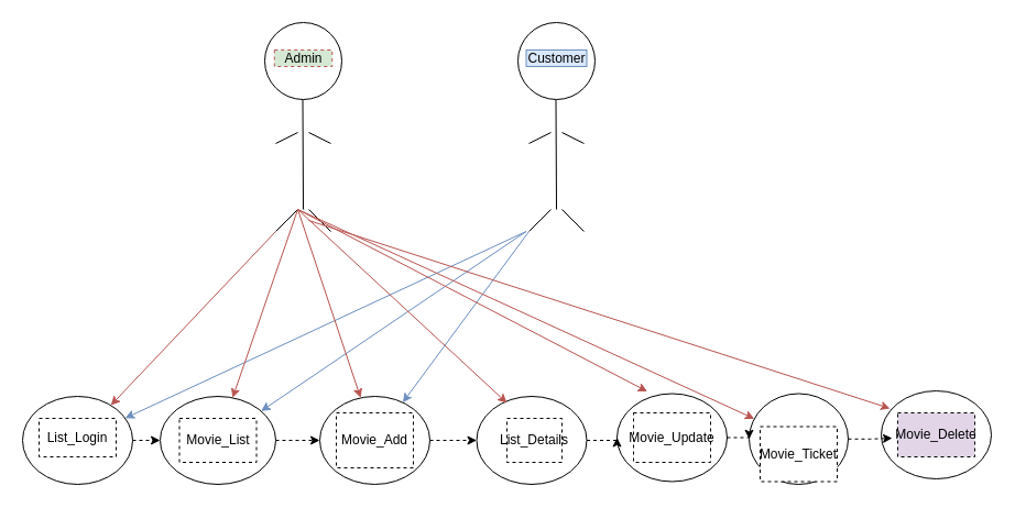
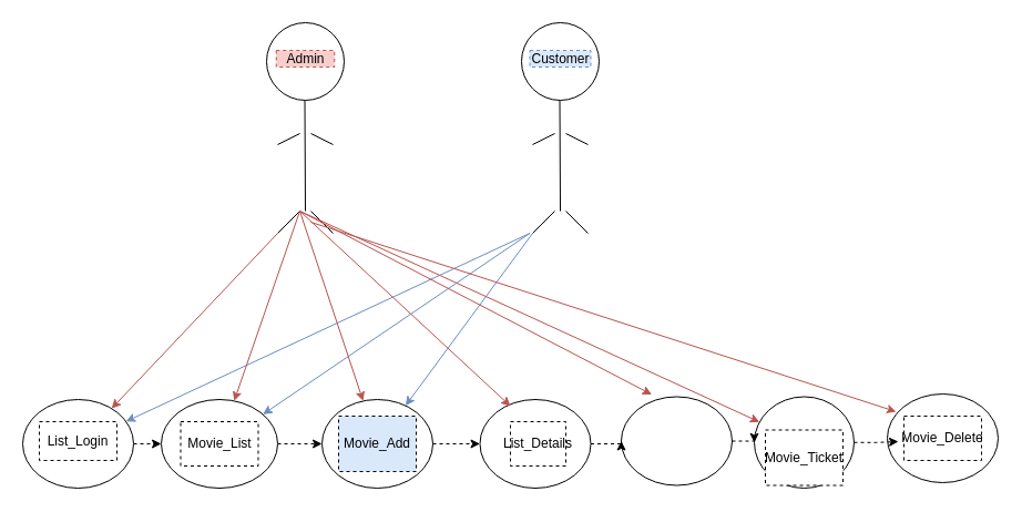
  <mxCell id="0" />
  <mxCell id="1" parent="0" />
  <mxCell id="2" value="" style="ellipse;whiteSpace=wrap;html=1;aspect=fixed;movable=0;resizable=0;rotatable=0;deletable=0;editable=0;locked=1;connectable=0;" vertex="1" parent="1"><mxGeometry x="240" y="20" width="70" height="70" as="geometry" /></mxCell>
  <mxCell id="3" value="" style="endArrow=none;html=1;rounded=0;movable=0;resizable=0;rotatable=0;deletable=0;editable=0;locked=1;connectable=0;" edge="1" parent="1"><mxGeometry width="50" height="50" relative="1" as="geometry"><mxPoint x="275" y="190" as="sourcePoint" /><mxPoint x="274.5" y="90" as="targetPoint" /></mxGeometry></mxCell>
  <mxCell id="4" value="" style="endArrow=none;html=1;rounded=0;movable=0;resizable=0;rotatable=0;deletable=0;editable=0;locked=1;connectable=0;" edge="1" parent="1"><mxGeometry width="50" height="50" relative="1" as="geometry"><mxPoint x="250" y="130" as="sourcePoint" /><mxPoint x="270" y="120" as="targetPoint" /></mxGeometry></mxCell>
  <mxCell id="5" value="" style="endArrow=none;html=1;rounded=0;movable=0;resizable=0;rotatable=0;deletable=0;editable=0;locked=1;connectable=0;" edge="1" parent="1"><mxGeometry width="50" height="50" relative="1" as="geometry"><mxPoint x="300" y="130" as="sourcePoint" /><mxPoint x="280" y="120" as="targetPoint" /></mxGeometry></mxCell>
  <mxCell id="6" value="" style="endArrow=none;html=1;rounded=0;movable=0;resizable=0;rotatable=0;deletable=0;editable=0;locked=1;connectable=0;" edge="1" parent="1"><mxGeometry width="50" height="50" relative="1" as="geometry"><mxPoint x="250" y="210" as="sourcePoint" /><mxPoint x="270" y="190" as="targetPoint" /></mxGeometry></mxCell>
  <mxCell id="7" value="" style="endArrow=none;html=1;rounded=0;movable=0;resizable=0;rotatable=0;deletable=0;editable=0;locked=1;connectable=0;" edge="1" parent="1"><mxGeometry width="50" height="50" relative="1" as="geometry"><mxPoint x="300" y="210" as="sourcePoint" /><mxPoint x="280" y="190" as="targetPoint" /></mxGeometry></mxCell>
  <mxCell id="8" value="" style="ellipse;whiteSpace=wrap;html=1;aspect=fixed;movable=0;resizable=0;rotatable=0;deletable=0;editable=0;locked=1;connectable=0;" vertex="1" parent="1"><mxGeometry x="470" y="20" width="70" height="70" as="geometry" /></mxCell>
  <mxCell id="9" value="" style="endArrow=none;html=1;rounded=0;movable=0;resizable=0;rotatable=0;deletable=0;editable=0;locked=1;connectable=0;" edge="1" parent="1"><mxGeometry width="50" height="50" relative="1" as="geometry"><mxPoint x="505" y="190" as="sourcePoint" /><mxPoint x="504.5" y="90" as="targetPoint" /></mxGeometry></mxCell>
  <mxCell id="10" value="" style="endArrow=none;html=1;rounded=0;movable=0;resizable=0;rotatable=0;deletable=0;editable=0;locked=1;connectable=0;" edge="1" parent="1"><mxGeometry width="50" height="50" relative="1" as="geometry"><mxPoint x="480" y="130" as="sourcePoint" /><mxPoint x="500" y="120" as="targetPoint" /></mxGeometry></mxCell>
  <mxCell id="11" value="" style="endArrow=none;html=1;rounded=0;movable=0;resizable=0;rotatable=0;deletable=0;editable=0;locked=1;connectable=0;" edge="1" parent="1"><mxGeometry width="50" height="50" relative="1" as="geometry"><mxPoint x="530" y="130" as="sourcePoint" /><mxPoint x="510" y="120" as="targetPoint" /></mxGeometry></mxCell>
  <mxCell id="12" value="" style="endArrow=none;html=1;rounded=0;movable=0;resizable=0;rotatable=0;deletable=0;editable=0;locked=1;connectable=0;" edge="1" parent="1"><mxGeometry width="50" height="50" relative="1" as="geometry"><mxPoint x="480" y="210" as="sourcePoint" /><mxPoint x="500" y="190" as="targetPoint" /></mxGeometry></mxCell>
  <mxCell id="13" value="" style="endArrow=none;html=1;rounded=0;movable=0;resizable=0;rotatable=0;deletable=0;editable=0;locked=1;connectable=0;" edge="1" parent="1"><mxGeometry width="50" height="50" relative="1" as="geometry"><mxPoint x="530" y="210" as="sourcePoint" /><mxPoint x="510" y="190" as="targetPoint" /></mxGeometry></mxCell>
  <mxCell id="14" value="" style="ellipse;whiteSpace=wrap;html=1;" vertex="1" parent="1"><mxGeometry x="680" y="357.5" width="90" height="82.5" as="geometry" /></mxCell>
  <mxCell id="15" style="edgeStyle=orthogonalEdgeStyle;rounded=0;orthogonalLoop=1;jettySize=auto;html=1;exitX=1;exitY=0.5;exitDx=0;exitDy=0;entryX=0;entryY=0.5;entryDx=0;entryDy=0;dashed=1;" edge="1" parent="1" source="16" target="14"><mxGeometry relative="1" as="geometry" /></mxCell>
  <mxCell id="16" value="" style="ellipse;whiteSpace=wrap;html=1;" vertex="1" parent="1"><mxGeometry x="560" y="357.5" width="100" height="80" as="geometry" /></mxCell>
  <mxCell id="17" style="edgeStyle=orthogonalEdgeStyle;rounded=0;orthogonalLoop=1;jettySize=auto;html=1;exitX=1;exitY=0.5;exitDx=0;exitDy=0;entryX=0;entryY=0.5;entryDx=0;entryDy=0;dashed=1;" edge="1" parent="1" source="18" target="16"><mxGeometry relative="1" as="geometry" /></mxCell>
  <mxCell id="18" value="" style="ellipse;whiteSpace=wrap;html=1;" vertex="1" parent="1"><mxGeometry x="432.5" y="360" width="100" height="80" as="geometry" /></mxCell>
  <mxCell id="19" style="edgeStyle=orthogonalEdgeStyle;rounded=0;orthogonalLoop=1;jettySize=auto;html=1;exitX=1;exitY=0.5;exitDx=0;exitDy=0;entryX=0;entryY=0.5;entryDx=0;entryDy=0;dashed=1;" edge="1" parent="1" source="20" target="18"><mxGeometry relative="1" as="geometry" /></mxCell>
  <mxCell id="20" value="" style="ellipse;whiteSpace=wrap;html=1;" vertex="1" parent="1"><mxGeometry x="290" y="360" width="100" height="80" as="geometry" /></mxCell>
  <mxCell id="21" style="edgeStyle=orthogonalEdgeStyle;rounded=0;orthogonalLoop=1;jettySize=auto;html=1;exitX=1;exitY=0.5;exitDx=0;exitDy=0;entryX=0;entryY=0.5;entryDx=0;entryDy=0;dashed=1;" edge="1" parent="1" source="22" target="20"><mxGeometry relative="1" as="geometry" /></mxCell>
  <mxCell id="22" value="" style="ellipse;whiteSpace=wrap;html=1;" vertex="1" parent="1"><mxGeometry x="145" y="360" width="105" height="80" as="geometry" /></mxCell>
  <mxCell id="23" style="edgeStyle=orthogonalEdgeStyle;rounded=0;orthogonalLoop=1;jettySize=auto;html=1;exitX=1;exitY=0.5;exitDx=0;exitDy=0;entryX=0;entryY=0.5;entryDx=0;entryDy=0;dashed=1;" edge="1" parent="1" source="24" target="22"><mxGeometry relative="1" as="geometry" /></mxCell>
  <mxCell id="24" value="" style="ellipse;whiteSpace=wrap;html=1;" vertex="1" parent="1"><mxGeometry y="360" width="100" height="80" as="geometry" x="20" /></mxCell>
- <mxCell id="25" value="Customer" style="rounded=0;whiteSpace=wrap;html=1;fillColor=#dae8fc;strokeColor=#6c8ebf;dashed=0;" vertex="1" parent="1"><mxGeometry x="477.5" y="45" width="55" height="15" as="geometry" /></mxCell>
- <mxCell id="26" value="Admin" style="rounded=0;whiteSpace=wrap;html=1;fillColor=#d5e8d4;strokeColor=#b85450;dashed=1;" vertex="1" parent="1"><mxGeometry x="248.75" y="45" width="52.5" height="15" as="geometry" /></mxCell>
+ <mxCell id="25" value="Customer" style="rounded=0;whiteSpace=wrap;html=1;fillColor=#dae8fc;strokeColor=#6c8ebf;dashed=1;" vertex="1" parent="1"><mxGeometry x="477.5" y="45" width="55" height="15" as="geometry" /></mxCell>
+ <mxCell id="26" value="Admin" style="rounded=0;whiteSpace=wrap;html=1;fillColor=#f8cecc;strokeColor=#b85450;dashed=1;" vertex="1" parent="1"><mxGeometry x="248.75" y="45" width="52.5" height="15" as="geometry" /></mxCell>
  <mxCell id="27" value="" style="endArrow=classic;html=1;rounded=0;fillColor=#dae8fc;strokeColor=#6c8ebf;" edge="1" parent="1" target="24"><mxGeometry width="50" height="50" relative="1" as="geometry"><mxPoint x="477.5" y="210" as="sourcePoint" /><mxPoint x="497.5" y="290" as="targetPoint" /></mxGeometry></mxCell>
  <mxCell id="28" value="" style="endArrow=classic;html=1;rounded=0;fillColor=#dae8fc;strokeColor=#6c8ebf;" edge="1" parent="1" target="22"><mxGeometry width="50" height="50" relative="1" as="geometry"><mxPoint x="477.5" y="210" as="sourcePoint" /><mxPoint x="397.5" y="260" as="targetPoint" /></mxGeometry></mxCell>
  <mxCell id="29" value="" style="endArrow=classic;html=1;rounded=0;fillColor=#dae8fc;strokeColor=#6c8ebf;" edge="1" parent="1" target="20"><mxGeometry width="50" height="50" relative="1" as="geometry"><mxPoint x="480" y="210" as="sourcePoint" /><mxPoint x="400" y="330" as="targetPoint" /></mxGeometry></mxCell>
  <mxCell id="30" value="" style="endArrow=classic;html=1;rounded=0;fillColor=#f8cecc;strokeColor=#b85450;" edge="1" parent="1" target="24"><mxGeometry width="50" height="50" relative="1" as="geometry"><mxPoint x="250" y="210" as="sourcePoint" /><mxPoint x="470" y="120" as="targetPoint" /></mxGeometry></mxCell>
  <mxCell id="31" value="" style="endArrow=classic;html=1;rounded=0;fillColor=#f8cecc;strokeColor=#b85450;" edge="1" parent="1" target="22"><mxGeometry width="50" height="50" relative="1" as="geometry"><mxPoint x="270" y="190" as="sourcePoint" /><mxPoint x="440" y="210" as="targetPoint" /></mxGeometry></mxCell>
  <mxCell id="32" value="" style="endArrow=classic;html=1;rounded=0;fillColor=#f8cecc;strokeColor=#b85450;" edge="1" parent="1" target="20"><mxGeometry width="50" height="50" relative="1" as="geometry"><mxPoint x="270" y="190" as="sourcePoint" /><mxPoint x="265" y="370" as="targetPoint" /></mxGeometry></mxCell>
  <mxCell id="33" value="" style="endArrow=classic;html=1;rounded=0;entryX=0.275;entryY=0.075;entryDx=0;entryDy=0;entryPerimeter=0;fillColor=#f8cecc;strokeColor=#b85450;" edge="1" parent="1" target="18"><mxGeometry width="50" height="50" relative="1" as="geometry"><mxPoint x="270" y="190" as="sourcePoint" /><mxPoint x="470" y="120" as="targetPoint" /></mxGeometry></mxCell>
  <mxCell id="34" value="" style="endArrow=classic;html=1;rounded=0;entryX=0.275;entryY=-0.025;entryDx=0;entryDy=0;entryPerimeter=0;fillColor=#f8cecc;strokeColor=#b85450;" edge="1" parent="1" target="16"><mxGeometry width="50" height="50" relative="1" as="geometry"><mxPoint x="270" y="190" as="sourcePoint" /><mxPoint x="470" y="120" as="targetPoint" /></mxGeometry></mxCell>
  <mxCell id="35" value="" style="endArrow=classic;html=1;rounded=0;fillColor=#f8cecc;strokeColor=#b85450;" edge="1" parent="1" target="14"><mxGeometry width="50" height="50" relative="1" as="geometry"><mxPoint x="270" y="190" as="sourcePoint" /><mxPoint x="470" y="120" as="targetPoint" /></mxGeometry></mxCell>
  <mxCell id="36" value="List_Login" style="rounded=0;whiteSpace=wrap;html=1;dashed=1;" vertex="1" parent="1"><mxGeometry x="35" y="380" width="70" height="35" as="geometry" /></mxCell>
  <mxCell id="37" value="Movie_List" style="rounded=0;whiteSpace=wrap;html=1;dashed=1;" vertex="1" parent="1"><mxGeometry x="162.5" y="380" width="70" height="40" as="geometry" /></mxCell>
- <mxCell id="38" value="Movie_Add" style="rounded=0;whiteSpace=wrap;html=1;dashed=1;" vertex="1" parent="1"><mxGeometry x="305" y="375" width="70" height="50" as="geometry" /></mxCell>
+ <mxCell id="38" value="Movie_Add" style="rounded=0;whiteSpace=wrap;html=1;dashed=1;fillColor=#dae8fc;" vertex="1" parent="1"><mxGeometry x="305" y="375" width="70" height="50" as="geometry" /></mxCell>
  <mxCell id="39" value="List_Details" style="rounded=0;whiteSpace=wrap;html=1;dashed=1;" vertex="1" parent="1"><mxGeometry x="460" y="380" width="50" height="40" as="geometry" /></mxCell>
- <mxCell id="40" value="Movie_Update" style="rounded=0;whiteSpace=wrap;html=1;dashed=1;" vertex="1" parent="1"><mxGeometry x="575" y="375" width="70" height="45" as="geometry" /></mxCell>
  <mxCell id="41" value="Movie_Ticket" style="rounded=0;whiteSpace=wrap;html=1;dashed=1;" vertex="1" parent="1"><mxGeometry x="690" y="387.5" width="70" height="50" as="geometry" /></mxCell>
  <mxCell id="42" value="" style="ellipse;whiteSpace=wrap;html=1;" vertex="1" parent="1"><mxGeometry x="800" y="355" width="100" height="80" as="geometry" /></mxCell>
- <mxCell id="43" value="Movie_Delete" style="rounded=0;whiteSpace=wrap;html=1;dashed=1;fillColor=#e1d5e7;" vertex="1" parent="1"><mxGeometry x="815" y="375" width="70" height="40" as="geometry" /></mxCell>
+ <mxCell id="43" value="Movie_Delete" style="rounded=0;whiteSpace=wrap;html=1;dashed=1;" vertex="1" parent="1"><mxGeometry x="815" y="375" width="70" height="40" as="geometry" /></mxCell>
  <mxCell id="44" style="edgeStyle=orthogonalEdgeStyle;rounded=0;orthogonalLoop=1;jettySize=auto;html=1;exitX=1;exitY=0.5;exitDx=0;exitDy=0;entryX=0;entryY=0.5;entryDx=0;entryDy=0;dashed=1;" edge="1" parent="1" source="14"><mxGeometry relative="1" as="geometry"><mxPoint x="790" y="397" as="sourcePoint" /><mxPoint x="810" y="398" as="targetPoint" /></mxGeometry></mxCell>
  <mxCell id="45" value="" style="endArrow=classic;html=1;rounded=0;entryX=0.08;entryY=0.2;entryDx=0;entryDy=0;entryPerimeter=0;fillColor=#f8cecc;strokeColor=#b85450;" edge="1" parent="1" target="42"><mxGeometry width="50" height="50" relative="1" as="geometry"><mxPoint x="280" y="200" as="sourcePoint" /><mxPoint x="470" y="120" as="targetPoint" /></mxGeometry></mxCell>
